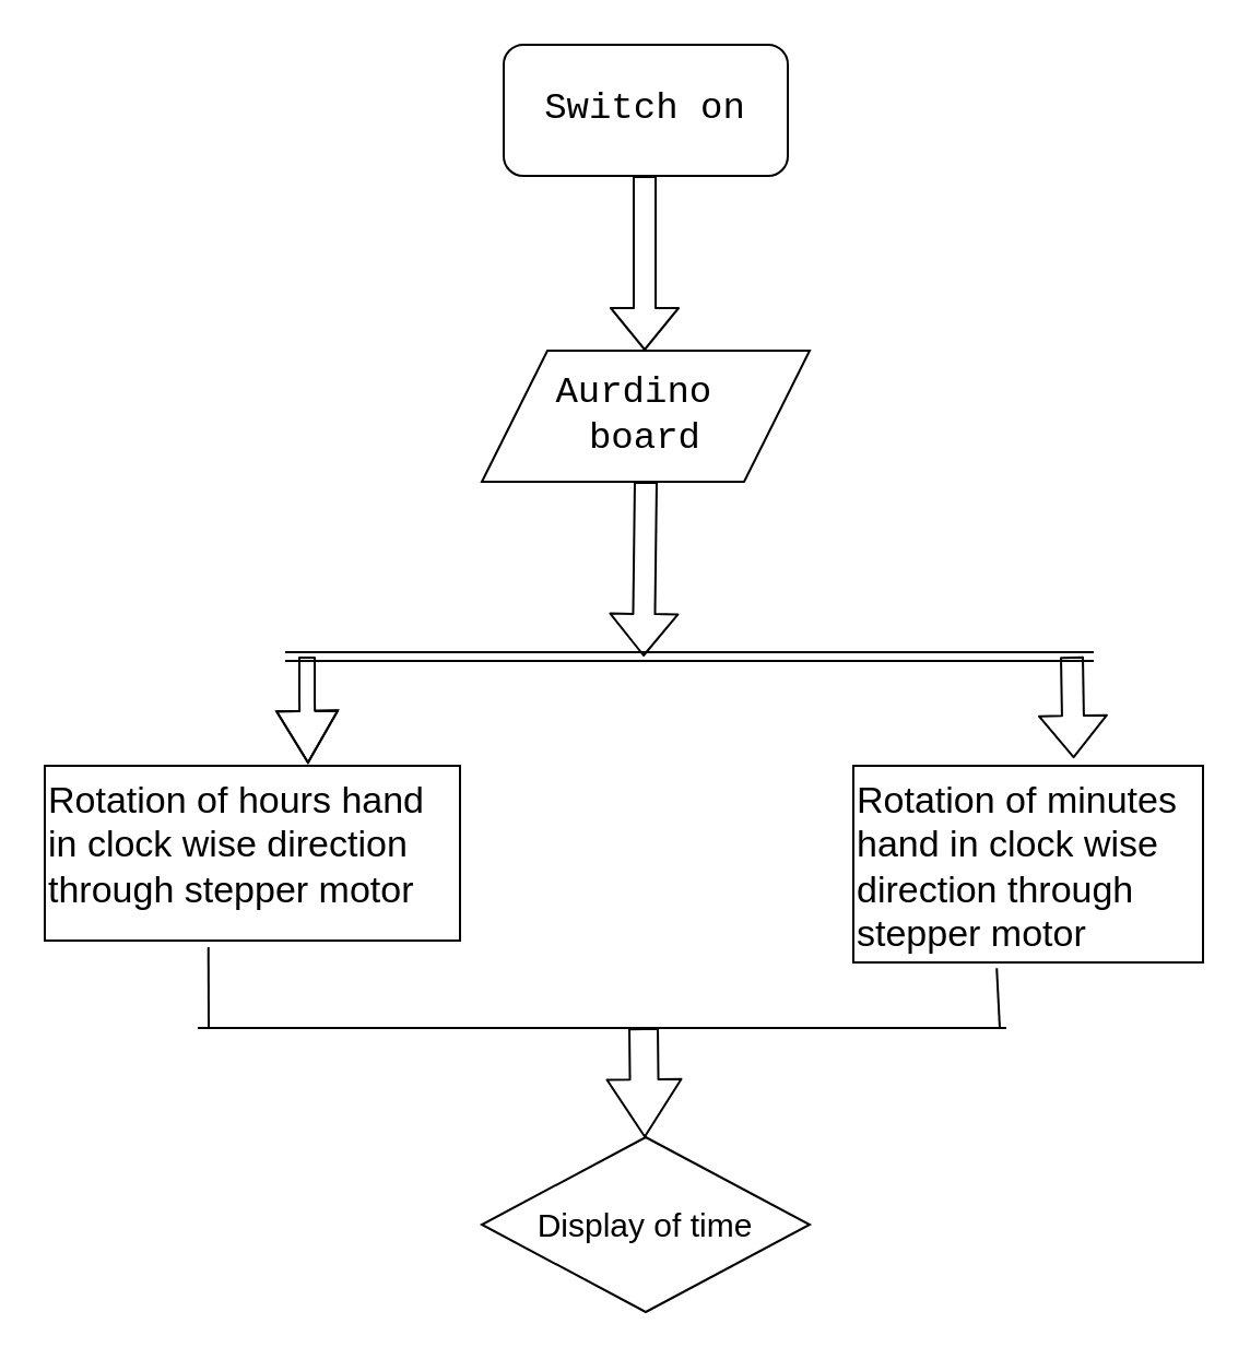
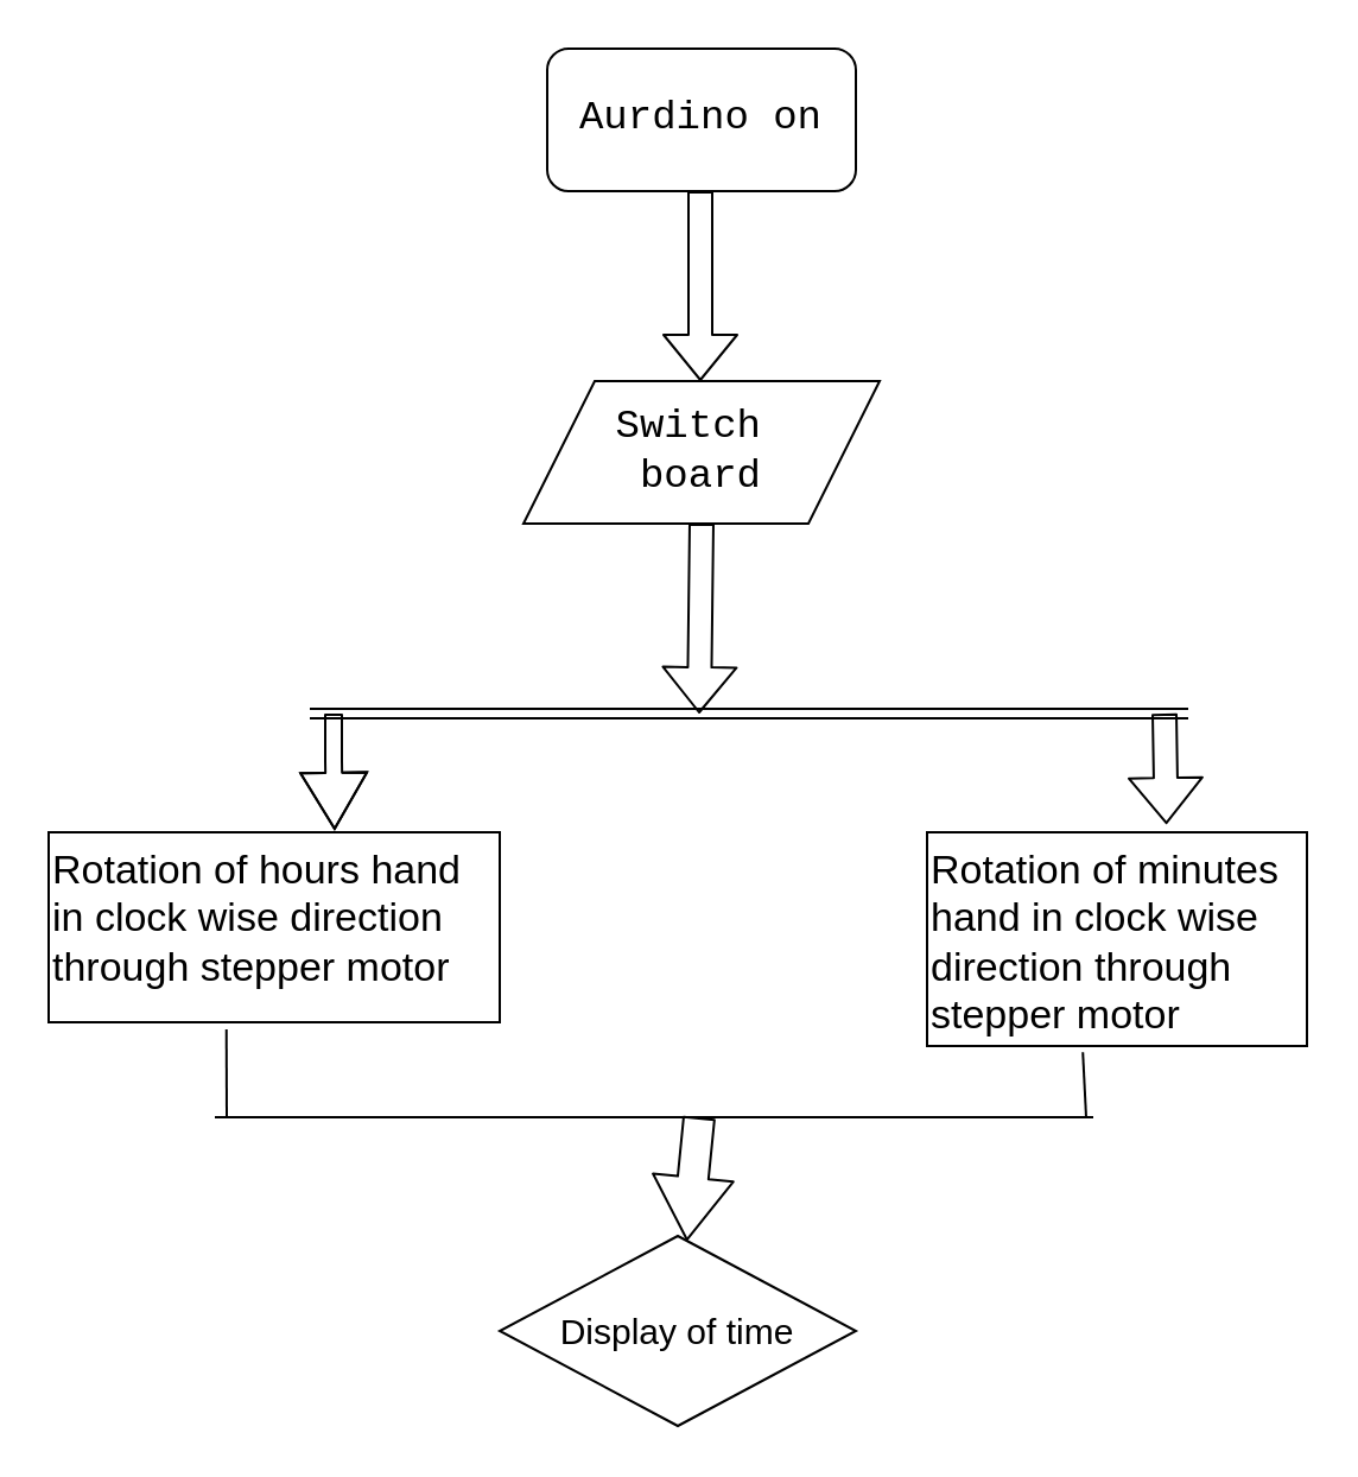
  <mxCell id="0" />
  <mxCell id="1" parent="0" />
- <mxCell id="2" value="Switch on" style="rounded=1;whiteSpace=wrap;html=1;fontFamily=Courier New;fontSize=17;labelBackgroundColor=#ffffff;fontColor=#000000;" vertex="1" parent="1"><mxGeometry x="230" y="20" width="130" height="60" as="geometry" /></mxCell>
+ <mxCell id="2" value="Aurdino on" style="rounded=1;whiteSpace=wrap;html=1;fontFamily=Courier New;fontSize=17;labelBackgroundColor=#ffffff;fontColor=#000000;" vertex="1" parent="1"><mxGeometry x="230" y="20" width="130" height="60" as="geometry" /></mxCell>
  <mxCell id="3" value="" style="shape=flexArrow;endArrow=classic;html=1;" edge="1" parent="1"><mxGeometry width="50" height="50" relative="1" as="geometry"><mxPoint x="294.5" y="80" as="sourcePoint" /><mxPoint x="294.5" y="160" as="targetPoint" /></mxGeometry></mxCell>
- <mxCell id="4" value="Aurdino&amp;nbsp;&lt;br&gt;board" style="shape=parallelogram;perimeter=parallelogramPerimeter;whiteSpace=wrap;html=1;labelBackgroundColor=#ffffff;fontFamily=Courier New;fontSize=17;fontColor=#000000;" vertex="1" parent="1"><mxGeometry x="220" y="160" width="150" height="60" as="geometry" /></mxCell>
+ <mxCell id="4" value="Switch&amp;nbsp;&lt;br&gt;board" style="shape=parallelogram;perimeter=parallelogramPerimeter;whiteSpace=wrap;html=1;labelBackgroundColor=#ffffff;fontFamily=Courier New;fontSize=17;fontColor=#000000;" vertex="1" parent="1"><mxGeometry x="220" y="160" width="150" height="60" as="geometry" /></mxCell>
  <mxCell id="5" value="" style="shape=flexArrow;endArrow=classic;html=1;fontFamily=Courier New;fontSize=17;fontColor=#000000;exitX=0.5;exitY=1;exitDx=0;exitDy=0;" edge="1" parent="1" source="4"><mxGeometry width="50" height="50" relative="1" as="geometry"><mxPoint x="294" y="230" as="sourcePoint" /><mxPoint x="294" y="300" as="targetPoint" /></mxGeometry></mxCell>
  <mxCell id="6" value="" style="shape=flexArrow;endArrow=classic;html=1;fontFamily=Courier New;fontSize=17;fontColor=#000000;width=7;endSize=7.54;entryX=0.634;entryY=-0.012;entryDx=0;entryDy=0;entryPerimeter=0;" edge="1" parent="1" target="8"><mxGeometry width="50" height="50" relative="1" as="geometry"><mxPoint x="140" y="300" as="sourcePoint" /><mxPoint x="130" y="370" as="targetPoint" /><Array as="points"><mxPoint x="140" y="320" /></Array></mxGeometry></mxCell>
  <mxCell id="7" value="" style="shape=link;html=1;fontFamily=Courier New;fontSize=17;fontColor=#000000;" edge="1" parent="1"><mxGeometry width="50" height="50" relative="1" as="geometry"><mxPoint x="130" y="300" as="sourcePoint" /><mxPoint x="500" y="300" as="targetPoint" /></mxGeometry></mxCell>
  <mxCell id="8" value="&lt;font style=&quot;font-size: 17px&quot;&gt;Rotation of hours hand in clock wise direction through stepper motor&lt;br&gt;&lt;/font&gt;" style="rounded=0;whiteSpace=wrap;html=1;align=left;verticalAlign=top;" vertex="1" parent="1"><mxGeometry x="20" y="350" width="190" height="80" as="geometry" /></mxCell>
  <mxCell id="9" value="&lt;font style=&quot;font-size: 17px&quot;&gt;Rotation of minutes hand in clock wise direction through stepper motor&lt;br&gt;&lt;/font&gt;" style="rounded=0;whiteSpace=wrap;html=1;align=left;verticalAlign=top;" vertex="1" parent="1"><mxGeometry x="390" y="350" width="160" height="90" as="geometry" /></mxCell>
  <mxCell id="10" value="" style="endArrow=none;html=1;fontFamily=Courier New;fontSize=17;fontColor=#000000;entryX=0.394;entryY=1.038;entryDx=0;entryDy=0;entryPerimeter=0;" edge="1" parent="1" target="8"><mxGeometry width="50" height="50" relative="1" as="geometry"><mxPoint x="95" y="470" as="sourcePoint" /><mxPoint x="70" y="450" as="targetPoint" /></mxGeometry></mxCell>
  <mxCell id="11" value="" style="endArrow=none;html=1;fontFamily=Courier New;fontSize=17;fontColor=#000000;entryX=0.41;entryY=1.029;entryDx=0;entryDy=0;entryPerimeter=0;" edge="1" parent="1" target="9"><mxGeometry width="50" height="50" relative="1" as="geometry"><mxPoint x="457" y="470" as="sourcePoint" /><mxPoint x="470" y="450" as="targetPoint" /></mxGeometry></mxCell>
  <mxCell id="12" value="" style="endArrow=none;html=1;fontFamily=Courier New;fontSize=17;fontColor=#000000;" edge="1" parent="1"><mxGeometry width="50" height="50" relative="1" as="geometry"><mxPoint x="90" y="470" as="sourcePoint" /><mxPoint x="460" y="470" as="targetPoint" /></mxGeometry></mxCell>
  <mxCell id="13" value="" style="shape=flexArrow;endArrow=classic;html=1;fontFamily=Courier New;fontSize=17;fontColor=#000000;width=13;endSize=8.4;" edge="1" parent="1" target="14"><mxGeometry width="50" height="50" relative="1" as="geometry"><mxPoint x="294" y="470" as="sourcePoint" /><mxPoint x="294" y="560" as="targetPoint" /></mxGeometry></mxCell>
- <mxCell id="14" value="&lt;font style=&quot;font-size: 15px&quot;&gt;Display of time&lt;/font&gt;" style="rhombus;whiteSpace=wrap;html=1;" vertex="1" parent="1"><mxGeometry x="220" y="520" width="150" height="80" as="geometry" /></mxCell>
+ <mxCell id="14" value="&lt;font style=&quot;font-size: 15px&quot;&gt;Display of time&lt;/font&gt;" style="rhombus;whiteSpace=wrap;html=1;" vertex="1" parent="1"><mxGeometry x="210" y="520" width="150" height="80" as="geometry" /></mxCell>
  <mxCell id="15" value="" style="shape=flexArrow;endArrow=classic;html=1;fontFamily=Courier New;fontSize=17;fontColor=#000000;entryX=0.63;entryY=-0.038;entryDx=0;entryDy=0;entryPerimeter=0;" edge="1" parent="1" target="9"><mxGeometry width="50" height="50" relative="1" as="geometry"><mxPoint x="490" y="300" as="sourcePoint" /><mxPoint x="490" y="340" as="targetPoint" /></mxGeometry></mxCell>
